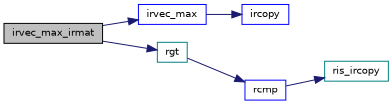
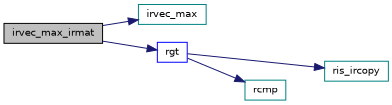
  digraph {
    rankdir=LR
    node [color=blue fillcolor=white fontname=Helvetica fontsize=10 shape=record style=filled]
    edge [color=midnightblue fontname=Helvetica fontsize=10 labelfontname=Helvetica labelfontsize=10 style=solid]
    n1 [color=black fillcolor=grey75 fontcolor=black height=0.2 label=irvec_max_irmat width=0.4]
-   n2 [height=0.2 label=irvec_max width=0.4]
-   n3 [color=teal height=0.2 label=rgt width=0.4]
-   n4 [height=0.2 label=ircopy width=0.4]
+   n2 [color=teal height=0.2 label=irvec_max width=0.4]
+   n3 [height=0.2 label=rgt width=0.4]
    n5 [color=teal height=0.2 label=ris_ircopy width=0.4]
-   n6 [height=0.2 label=rcmp width=0.4]
+   n6 [color=teal height=0.2 label=rcmp width=0.4]
    n1 -> n2
    n1 -> n3
-   n2 -> n4
-   n6 -> n5
+   n3 -> n5
    n3 -> n6
  }
